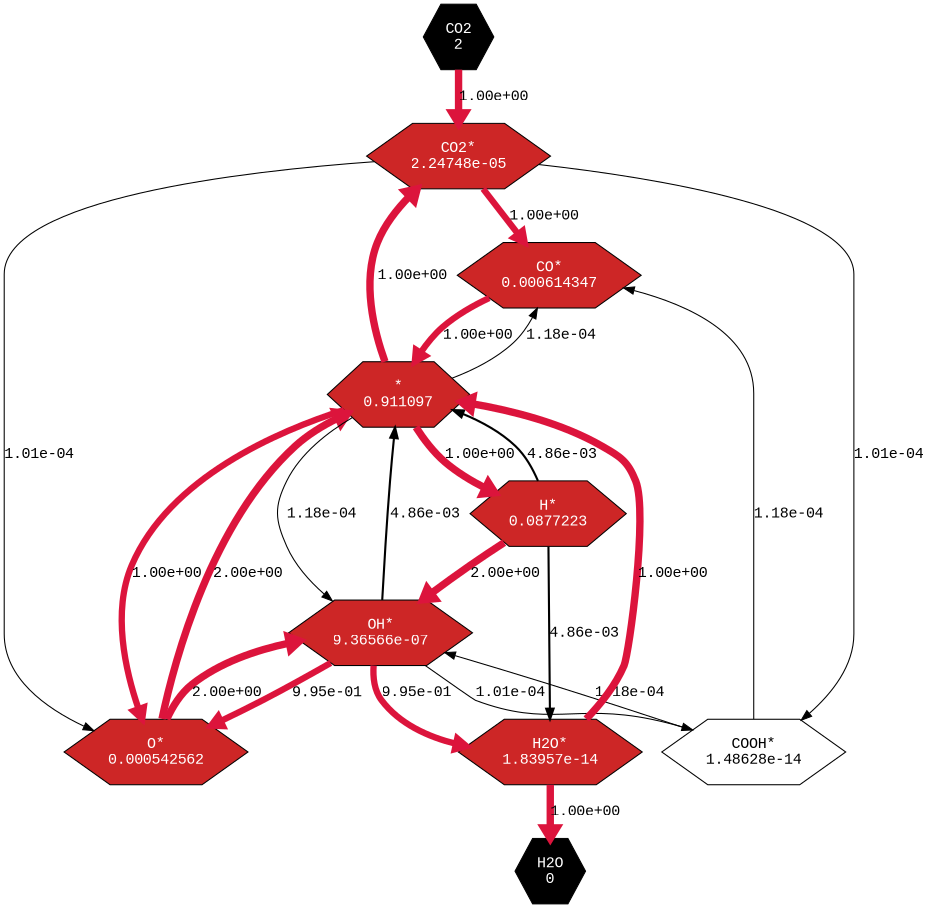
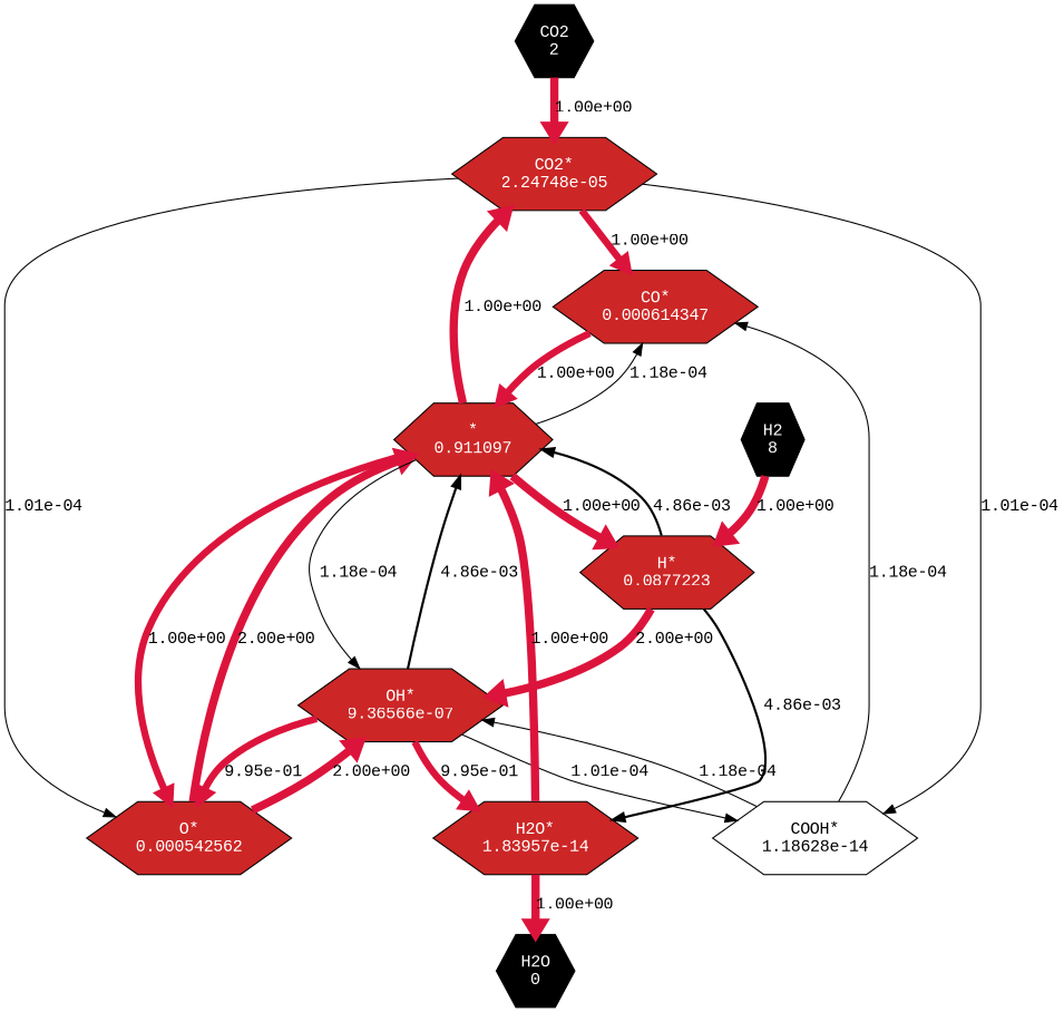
  strict digraph {
    fontname="Liberation Mono"
    rankdir=TB
    root=CO2
    node [fillcolor=firebrick3 fontcolor=white fontname="Liberation Mono" shape=hexagon style=filled]
    edge [color=crimson fontname="Liberation Mono" penwidth=7]
    n1 [fillcolor=black label="CO2\n2"]
    n2 [label="CO2*\n2.24748e-05"]
    n3 [label="CO*\n0.000614347"]
    n4 [label="O*\n0.000542562"]
-   n5 [label="COOH*\n1.48628e-14" fillcolor="" fontcolor="" style=""]
+   n5 [label="COOH*\n1.18628e-14" fillcolor="" fontcolor="" style=""]
    n6 [label="*\n0.911097"]
    n7 [label="OH*\n9.36566e-07"]
    n8 [label="H*\n0.0877223"]
    n9 [label="H2O*\n1.83957e-14"]
+   n10 [fillcolor=black label="H2\n8"]
    n11 [fillcolor=black label="H2O\n0"]
    n1 -> n2 [label="1.00e+00"]
    n2 -> n3 [label="1.00e+00" penwidth=6]
    n2 -> n4 [color=black label="1.01e-04" penwidth=1]
    n2 -> n5 [color=black label="1.01e-04" penwidth=1]
    n3 -> n6 [label="1.00e+00" penwidth=6]
    n4 -> n6 [label="2.00e+00"]
    n4 -> n7 [label="2.00e+00"]
    n5 -> n3 [color=black label="1.18e-04" penwidth=1]
    n5 -> n7 [color=black label="1.18e-04" penwidth=1]
    n6 -> n2 [label="1.00e+00"]
    n6 -> n3 [color=black label="1.18e-04" penwidth=1]
    n6 -> n4 [label="1.00e+00" penwidth=6]
    n6 -> n7 [color=black label="1.18e-04" penwidth=1]
    n6 -> n8 [label="1.00e+00"]
    n7 -> n4 [label="9.95e-01" penwidth=6]
    n7 -> n5 [color=black label="1.01e-04" penwidth=1]
    n7 -> n6 [color=black label="4.86e-03" penwidth=2]
    n7 -> n9 [label="9.95e-01" penwidth=6]
    n8 -> n6 [color=black label="4.86e-03" penwidth=2]
    n8 -> n7 [label="2.00e+00"]
    n8 -> n9 [color=black label="4.86e-03" penwidth=2]
    n9 -> n6 [label="1.00e+00"]
    n9 -> n11 [label="1.00e+00"]
+   n10 -> n8 [label="1.00e+00"]
  }
